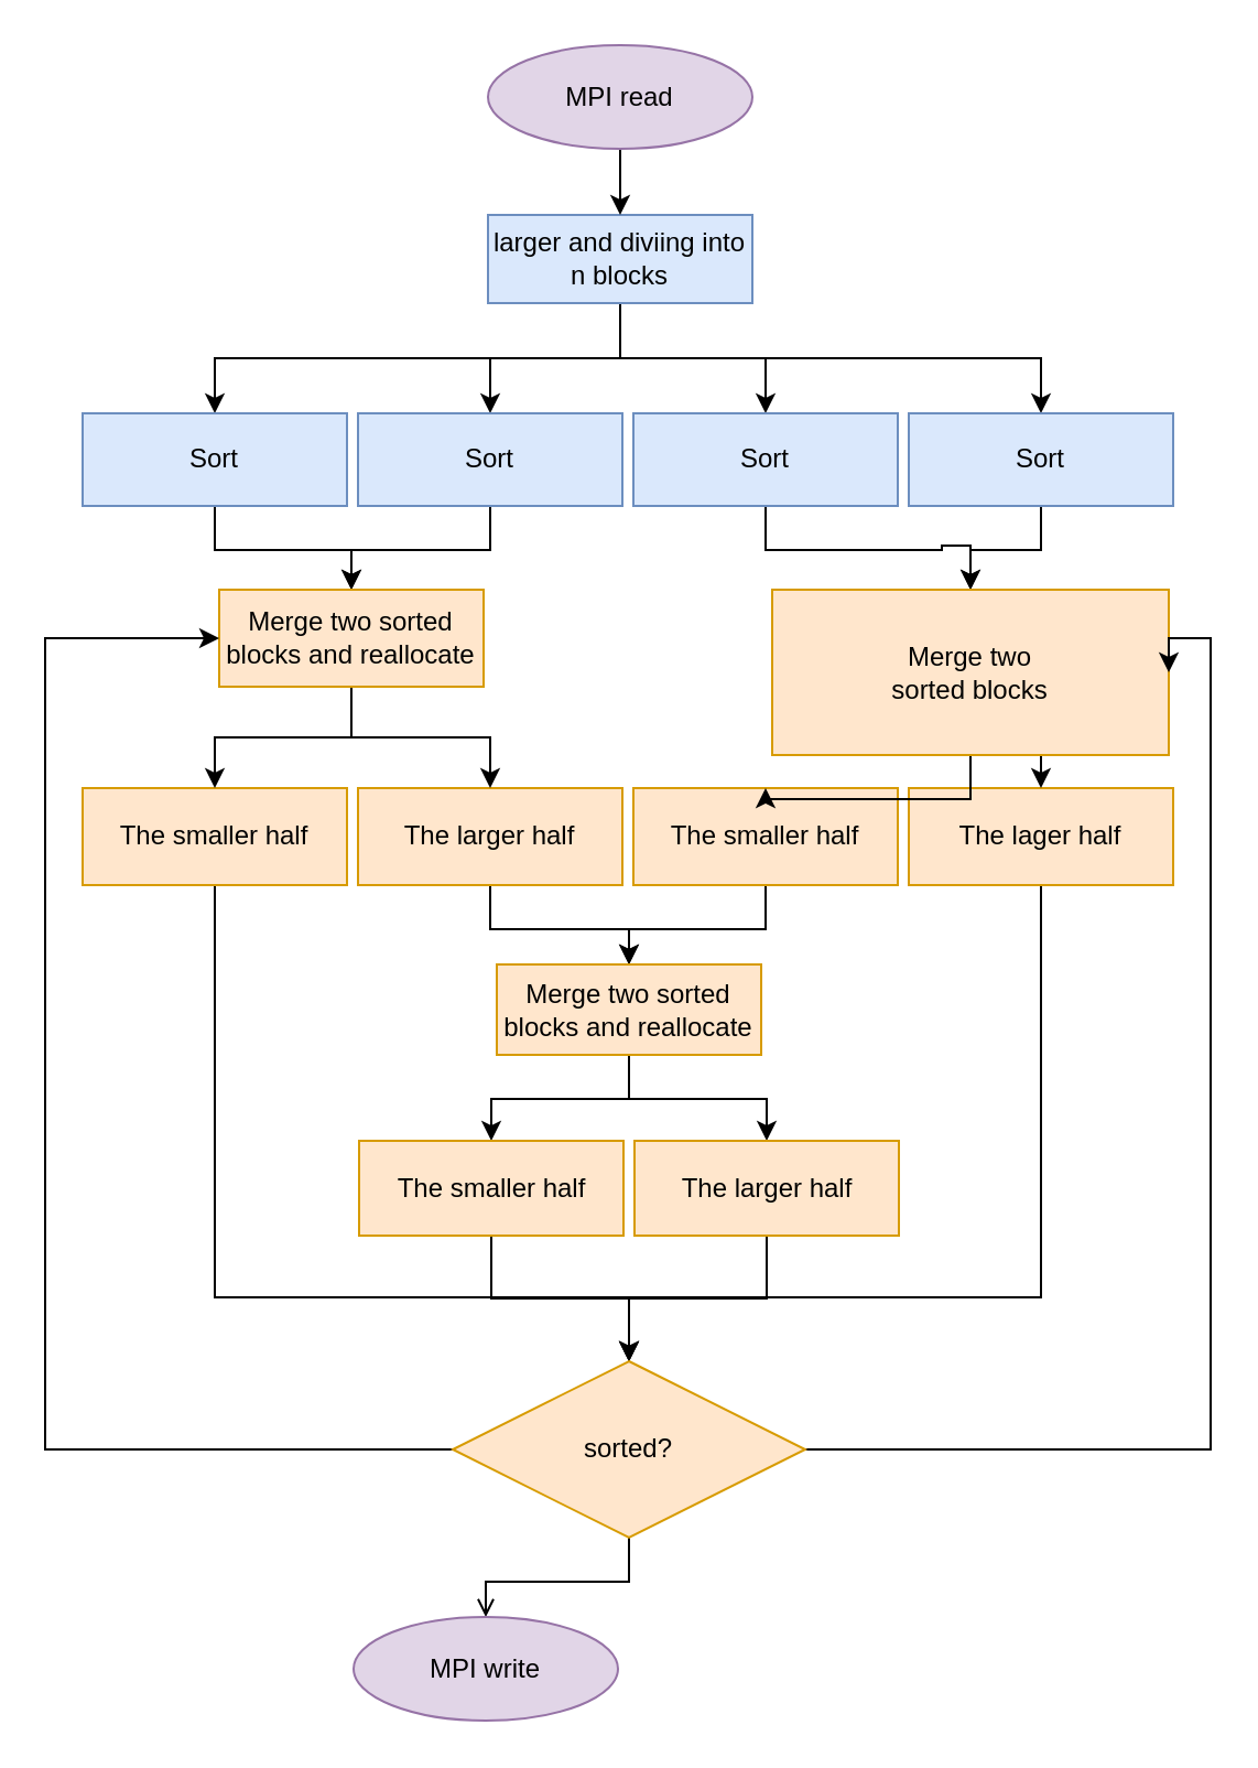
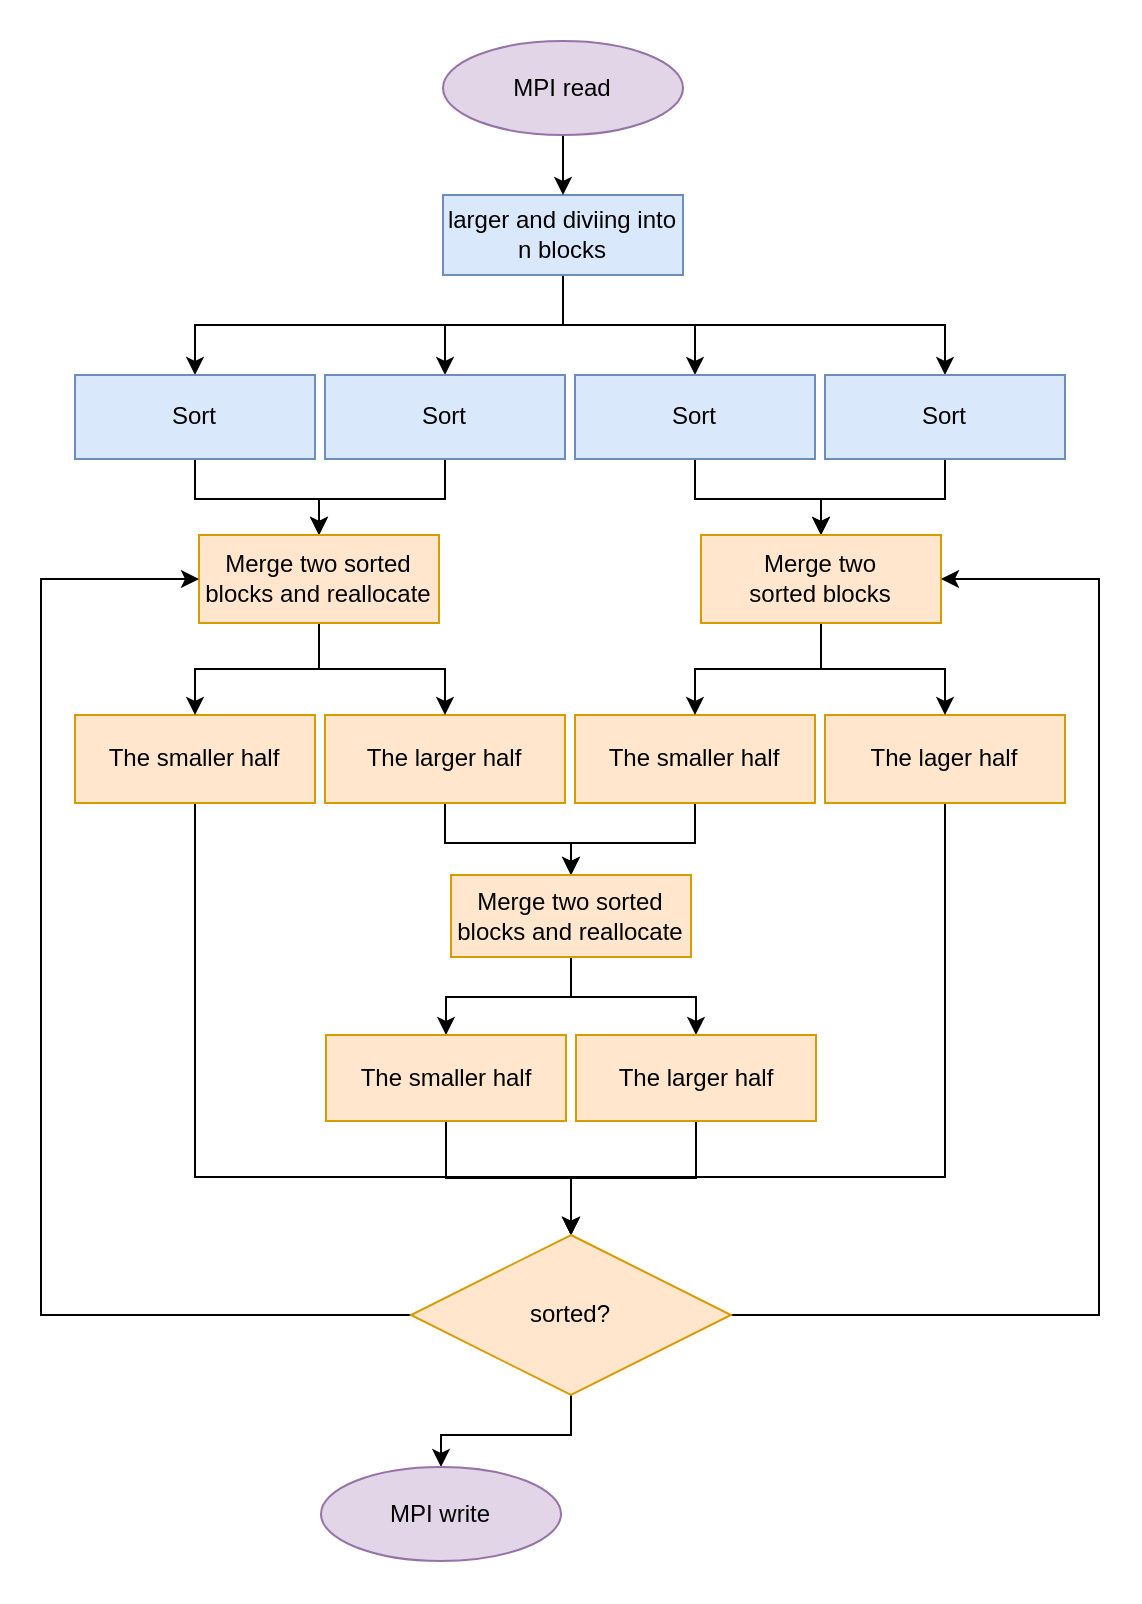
  <mxCell id="0" />
  <mxCell id="1" parent="0" />
  <mxCell id="2" style="edgeStyle=orthogonalEdgeStyle;rounded=0;orthogonalLoop=1;jettySize=auto;html=1;exitX=0.5;exitY=1;exitDx=0;exitDy=0;entryX=0.5;entryY=0;entryDx=0;entryDy=0;" edge="1" parent="1" source="6" target="8"><mxGeometry relative="1" as="geometry" /></mxCell>
  <mxCell id="3" style="edgeStyle=orthogonalEdgeStyle;rounded=0;orthogonalLoop=1;jettySize=auto;html=1;exitX=0.5;exitY=1;exitDx=0;exitDy=0;" edge="1" parent="1" source="6" target="10"><mxGeometry relative="1" as="geometry" /></mxCell>
  <mxCell id="4" style="edgeStyle=orthogonalEdgeStyle;rounded=0;orthogonalLoop=1;jettySize=auto;html=1;exitX=0.5;exitY=1;exitDx=0;exitDy=0;entryX=0.5;entryY=0;entryDx=0;entryDy=0;" edge="1" parent="1" source="6" target="12"><mxGeometry relative="1" as="geometry" /></mxCell>
  <mxCell id="5" style="edgeStyle=orthogonalEdgeStyle;rounded=0;orthogonalLoop=1;jettySize=auto;html=1;exitX=0.5;exitY=1;exitDx=0;exitDy=0;entryX=0.5;entryY=0;entryDx=0;entryDy=0;" edge="1" parent="1" source="6" target="14"><mxGeometry relative="1" as="geometry" /></mxCell>
  <mxCell id="6" value="larger and diviing into n blocks" style="rounded=0;whiteSpace=wrap;html=1;fillColor=#dae8fc;strokeColor=#6c8ebf;" vertex="1" parent="1"><mxGeometry x="221" y="97" width="120" height="40" as="geometry" /></mxCell>
  <mxCell id="7" style="edgeStyle=orthogonalEdgeStyle;rounded=0;orthogonalLoop=1;jettySize=auto;html=1;entryX=0.5;entryY=0;entryDx=0;entryDy=0;" edge="1" parent="1" source="8" target="25"><mxGeometry relative="1" as="geometry" /></mxCell>
  <mxCell id="8" value="Sort" style="rounded=0;whiteSpace=wrap;html=1;fillColor=#dae8fc;strokeColor=#6c8ebf;" vertex="1" parent="1"><mxGeometry x="37" y="187" width="120" height="42" as="geometry" /></mxCell>
  <mxCell id="9" style="edgeStyle=orthogonalEdgeStyle;rounded=0;orthogonalLoop=1;jettySize=auto;html=1;entryX=0.5;entryY=0;entryDx=0;entryDy=0;" edge="1" parent="1" source="10" target="25"><mxGeometry relative="1" as="geometry" /></mxCell>
  <mxCell id="10" value="&lt;span style=&quot;&quot;&gt;Sort&lt;/span&gt;" style="rounded=0;whiteSpace=wrap;html=1;fillColor=#dae8fc;strokeColor=#6c8ebf;" vertex="1" parent="1"><mxGeometry x="162" y="187" width="120" height="42" as="geometry" /></mxCell>
  <mxCell id="11" style="edgeStyle=orthogonalEdgeStyle;rounded=0;orthogonalLoop=1;jettySize=auto;html=1;exitX=0.5;exitY=1;exitDx=0;exitDy=0;entryX=0.5;entryY=0;entryDx=0;entryDy=0;" edge="1" parent="1" source="12" target="28"><mxGeometry relative="1" as="geometry" /></mxCell>
  <mxCell id="12" value="&lt;span style=&quot;&quot;&gt;Sort&lt;/span&gt;" style="rounded=0;whiteSpace=wrap;html=1;fillColor=#dae8fc;strokeColor=#6c8ebf;" vertex="1" parent="1"><mxGeometry x="287" y="187" width="120" height="42" as="geometry" /></mxCell>
  <mxCell id="13" style="edgeStyle=orthogonalEdgeStyle;rounded=0;orthogonalLoop=1;jettySize=auto;html=1;exitX=0.5;exitY=1;exitDx=0;exitDy=0;entryX=0.5;entryY=0;entryDx=0;entryDy=0;" edge="1" parent="1" source="14" target="28"><mxGeometry relative="1" as="geometry" /></mxCell>
  <mxCell id="14" value="&lt;span style=&quot;&quot;&gt;Sort&lt;/span&gt;" style="rounded=0;whiteSpace=wrap;html=1;fillColor=#dae8fc;strokeColor=#6c8ebf;" vertex="1" parent="1"><mxGeometry x="412" y="187" width="120" height="42" as="geometry" /></mxCell>
  <mxCell id="15" style="edgeStyle=orthogonalEdgeStyle;rounded=0;orthogonalLoop=1;jettySize=auto;html=1;exitX=0.5;exitY=1;exitDx=0;exitDy=0;entryX=0.5;entryY=0;entryDx=0;entryDy=0;" edge="1" parent="1" source="16" target="39"><mxGeometry relative="1" as="geometry"><Array as="points"><mxPoint x="97" y="588" /><mxPoint x="285" y="588" /></Array></mxGeometry></mxCell>
  <mxCell id="16" value="The smaller half" style="rounded=0;whiteSpace=wrap;html=1;fillColor=#ffe6cc;strokeColor=#d79b00;" vertex="1" parent="1"><mxGeometry x="37" y="357" width="120" height="44" as="geometry" /></mxCell>
  <mxCell id="17" style="edgeStyle=orthogonalEdgeStyle;rounded=0;orthogonalLoop=1;jettySize=auto;html=1;exitX=0.5;exitY=1;exitDx=0;exitDy=0;entryX=0.5;entryY=0;entryDx=0;entryDy=0;" edge="1" parent="1" source="18" target="31"><mxGeometry relative="1" as="geometry" /></mxCell>
  <mxCell id="18" value="&lt;span style=&quot;&quot;&gt;The larger half&lt;/span&gt;" style="rounded=0;whiteSpace=wrap;html=1;fillColor=#ffe6cc;strokeColor=#d79b00;" vertex="1" parent="1"><mxGeometry x="162" y="357" width="120" height="44" as="geometry" /></mxCell>
  <mxCell id="19" style="edgeStyle=orthogonalEdgeStyle;rounded=0;orthogonalLoop=1;jettySize=auto;html=1;exitX=0.5;exitY=1;exitDx=0;exitDy=0;entryX=0.5;entryY=0;entryDx=0;entryDy=0;" edge="1" parent="1" source="20" target="31"><mxGeometry relative="1" as="geometry" /></mxCell>
  <mxCell id="20" value="&lt;span style=&quot;&quot;&gt;The smaller half&lt;/span&gt;" style="rounded=0;whiteSpace=wrap;html=1;fillColor=#ffe6cc;strokeColor=#d79b00;" vertex="1" parent="1"><mxGeometry x="287" y="357" width="120" height="44" as="geometry" /></mxCell>
  <mxCell id="21" style="edgeStyle=orthogonalEdgeStyle;rounded=0;orthogonalLoop=1;jettySize=auto;html=1;exitX=0.5;exitY=1;exitDx=0;exitDy=0;entryX=0.5;entryY=0;entryDx=0;entryDy=0;" edge="1" parent="1" source="22" target="39"><mxGeometry relative="1" as="geometry"><Array as="points"><mxPoint x="472" y="588" /><mxPoint x="285" y="588" /></Array></mxGeometry></mxCell>
  <mxCell id="22" value="&lt;span style=&quot;&quot;&gt;The lager half&lt;/span&gt;" style="rounded=0;whiteSpace=wrap;html=1;fillColor=#ffe6cc;strokeColor=#d79b00;" vertex="1" parent="1"><mxGeometry x="412" y="357" width="120" height="44" as="geometry" /></mxCell>
  <mxCell id="23" style="edgeStyle=orthogonalEdgeStyle;rounded=0;orthogonalLoop=1;jettySize=auto;html=1;exitX=0.5;exitY=1;exitDx=0;exitDy=0;entryX=0.5;entryY=0;entryDx=0;entryDy=0;" edge="1" parent="1" source="25" target="16"><mxGeometry relative="1" as="geometry" /></mxCell>
  <mxCell id="24" style="edgeStyle=orthogonalEdgeStyle;rounded=0;orthogonalLoop=1;jettySize=auto;html=1;exitX=0.5;exitY=1;exitDx=0;exitDy=0;entryX=0.5;entryY=0;entryDx=0;entryDy=0;" edge="1" parent="1" source="25" target="18"><mxGeometry relative="1" as="geometry" /></mxCell>
  <mxCell id="25" value="Merge two sorted blocks and reallocate" style="rounded=0;whiteSpace=wrap;html=1;fillColor=#ffe6cc;strokeColor=#d79b00;" vertex="1" parent="1"><mxGeometry x="99" y="267" width="120" height="44" as="geometry" /></mxCell>
  <mxCell id="26" style="edgeStyle=orthogonalEdgeStyle;rounded=0;orthogonalLoop=1;jettySize=auto;html=1;exitX=0.5;exitY=1;exitDx=0;exitDy=0;entryX=0.5;entryY=0;entryDx=0;entryDy=0;" edge="1" parent="1" source="28" target="20"><mxGeometry relative="1" as="geometry" /></mxCell>
  <mxCell id="27" style="edgeStyle=orthogonalEdgeStyle;rounded=0;orthogonalLoop=1;jettySize=auto;html=1;exitX=0.5;exitY=1;exitDx=0;exitDy=0;entryX=0.5;entryY=0;entryDx=0;entryDy=0;" edge="1" parent="1" source="28" target="22"><mxGeometry relative="1" as="geometry" /></mxCell>
- <mxCell id="28" value="&lt;span style=&quot;&quot;&gt;Merge two &lt;br&gt;sorted blocks&lt;/span&gt;" style="rounded=0;whiteSpace=wrap;html=1;fillColor=#ffe6cc;strokeColor=#d79b00;" vertex="1" parent="1"><mxGeometry x="350" y="267" width="180" height="75" as="geometry" /></mxCell>
+ <mxCell id="28" value="&lt;span style=&quot;&quot;&gt;Merge two &lt;br&gt;sorted blocks&lt;/span&gt;" style="rounded=0;whiteSpace=wrap;html=1;fillColor=#ffe6cc;strokeColor=#d79b00;" vertex="1" parent="1"><mxGeometry x="350" y="267" width="120" height="44" as="geometry" /></mxCell>
  <mxCell id="29" style="edgeStyle=orthogonalEdgeStyle;rounded=0;orthogonalLoop=1;jettySize=auto;html=1;exitX=0.5;exitY=1;exitDx=0;exitDy=0;entryX=0.5;entryY=0;entryDx=0;entryDy=0;" edge="1" parent="1" source="31" target="33"><mxGeometry relative="1" as="geometry" /></mxCell>
  <mxCell id="30" style="edgeStyle=orthogonalEdgeStyle;rounded=0;orthogonalLoop=1;jettySize=auto;html=1;exitX=0.5;exitY=1;exitDx=0;exitDy=0;entryX=0.5;entryY=0;entryDx=0;entryDy=0;" edge="1" parent="1" source="31" target="35"><mxGeometry relative="1" as="geometry" /></mxCell>
  <mxCell id="31" value="Merge two sorted blocks and reallocate" style="rounded=0;whiteSpace=wrap;html=1;fillColor=#ffe6cc;strokeColor=#d79b00;" vertex="1" parent="1"><mxGeometry x="225" y="437" width="120" height="41" as="geometry" /></mxCell>
  <mxCell id="32" style="edgeStyle=orthogonalEdgeStyle;rounded=0;orthogonalLoop=1;jettySize=auto;html=1;exitX=0.5;exitY=1;exitDx=0;exitDy=0;entryX=0.5;entryY=0;entryDx=0;entryDy=0;" edge="1" parent="1" source="33" target="39"><mxGeometry relative="1" as="geometry" /></mxCell>
  <mxCell id="33" value="The smaller half" style="rounded=0;whiteSpace=wrap;html=1;fillColor=#ffe6cc;strokeColor=#d79b00;" vertex="1" parent="1"><mxGeometry x="162.5" y="517" width="120" height="43" as="geometry" /></mxCell>
  <mxCell id="34" style="edgeStyle=orthogonalEdgeStyle;rounded=0;orthogonalLoop=1;jettySize=auto;html=1;exitX=0.5;exitY=1;exitDx=0;exitDy=0;entryX=0.5;entryY=0;entryDx=0;entryDy=0;" edge="1" parent="1" source="35" target="39"><mxGeometry relative="1" as="geometry" /></mxCell>
  <mxCell id="35" value="The larger half" style="rounded=0;whiteSpace=wrap;html=1;fillColor=#ffe6cc;strokeColor=#d79b00;" vertex="1" parent="1"><mxGeometry x="287.5" y="517" width="120" height="43" as="geometry" /></mxCell>
  <mxCell id="36" style="edgeStyle=orthogonalEdgeStyle;rounded=0;orthogonalLoop=1;jettySize=auto;html=1;exitX=1;exitY=0.5;exitDx=0;exitDy=0;entryX=1;entryY=0.5;entryDx=0;entryDy=0;" edge="1" parent="1" source="39" target="28"><mxGeometry relative="1" as="geometry"><Array as="points"><mxPoint x="549" y="657" /><mxPoint x="549" y="289" /></Array></mxGeometry></mxCell>
  <mxCell id="37" style="edgeStyle=orthogonalEdgeStyle;rounded=0;orthogonalLoop=1;jettySize=auto;html=1;exitX=0;exitY=0.5;exitDx=0;exitDy=0;entryX=0;entryY=0.5;entryDx=0;entryDy=0;" edge="1" parent="1" source="39" target="25"><mxGeometry relative="1" as="geometry"><Array as="points"><mxPoint x="20" y="657" /><mxPoint x="20" y="289" /></Array></mxGeometry></mxCell>
- <mxCell id="38" value="" style="edgeStyle=orthogonalEdgeStyle;rounded=0;orthogonalLoop=1;jettySize=auto;html=1;endArrow=open;" edge="1" parent="1" source="39" target="42"><mxGeometry relative="1" as="geometry" /></mxCell>
+ <mxCell id="38" value="" style="edgeStyle=orthogonalEdgeStyle;rounded=0;orthogonalLoop=1;jettySize=auto;html=1;" edge="1" parent="1" source="39" target="42"><mxGeometry relative="1" as="geometry" /></mxCell>
  <mxCell id="39" value="sorted?" style="rhombus;whiteSpace=wrap;html=1;fillColor=#ffe6cc;strokeColor=#d79b00;" vertex="1" parent="1"><mxGeometry x="205" y="617" width="160" height="80" as="geometry" /></mxCell>
  <mxCell id="40" style="edgeStyle=orthogonalEdgeStyle;rounded=0;orthogonalLoop=1;jettySize=auto;html=1;exitX=0.5;exitY=1;exitDx=0;exitDy=0;entryX=0.5;entryY=0;entryDx=0;entryDy=0;" edge="1" parent="1" source="41" target="6"><mxGeometry relative="1" as="geometry" /></mxCell>
  <mxCell id="41" value="&lt;span style=&quot;&quot;&gt;MPI read&lt;/span&gt;" style="ellipse;whiteSpace=wrap;html=1;fillColor=#e1d5e7;strokeColor=#9673a6;" vertex="1" parent="1"><mxGeometry x="221" y="20" width="120" height="47" as="geometry" /></mxCell>
  <mxCell id="42" value="&lt;span style=&quot;&quot;&gt;MPI write&lt;/span&gt;" style="ellipse;whiteSpace=wrap;html=1;fillColor=#e1d5e7;strokeColor=#9673a6;" vertex="1" parent="1"><mxGeometry x="160" y="733" width="120" height="47" as="geometry" /></mxCell>
